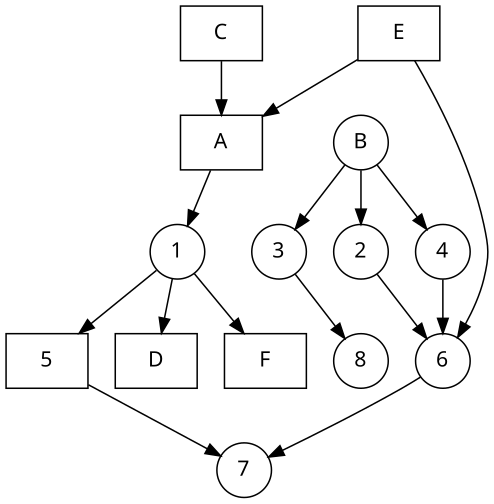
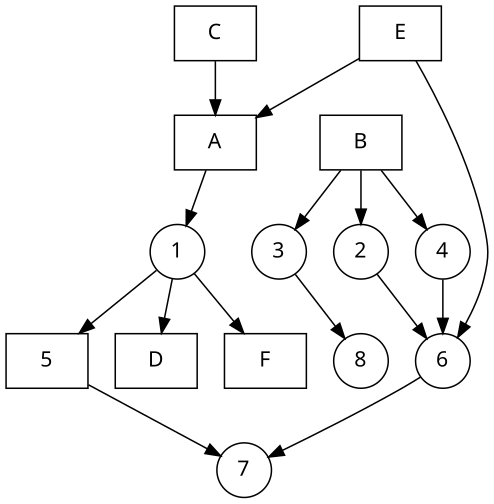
  digraph {
    fontname="Noto Sans"
    fontsize=10
    node [fontname="Noto Sans" shape=box fixedsize=true widh=0.9]
    edge [fontname="Noto Sans"]
    A [fixedsize="" widh=""]
    1 [shape=circle]
    D [fixedsize="" widh=""]
    F [fixedsize="" widh=""]
    5
-   B [shape=circle fixedsize="" widh=""]
+   B [fixedsize="" widh=""]
    2 [shape=circle]
    3 [shape=circle]
    4 [shape=circle]
    6 [shape=circle]
    8 [shape=circle]
    C [fixedsize="" widh=""]
    E [fixedsize="" widh=""]
    7 [shape=circle]
    A -> 1
    1 -> D
    1 -> F
    1 -> 5
    5 -> 7
    B -> 2
    B -> 3
    B -> 4
    2 -> 6
    3 -> 8
    4 -> 6
    6 -> 7
    C -> A
    E -> A
    E -> 6
  }
